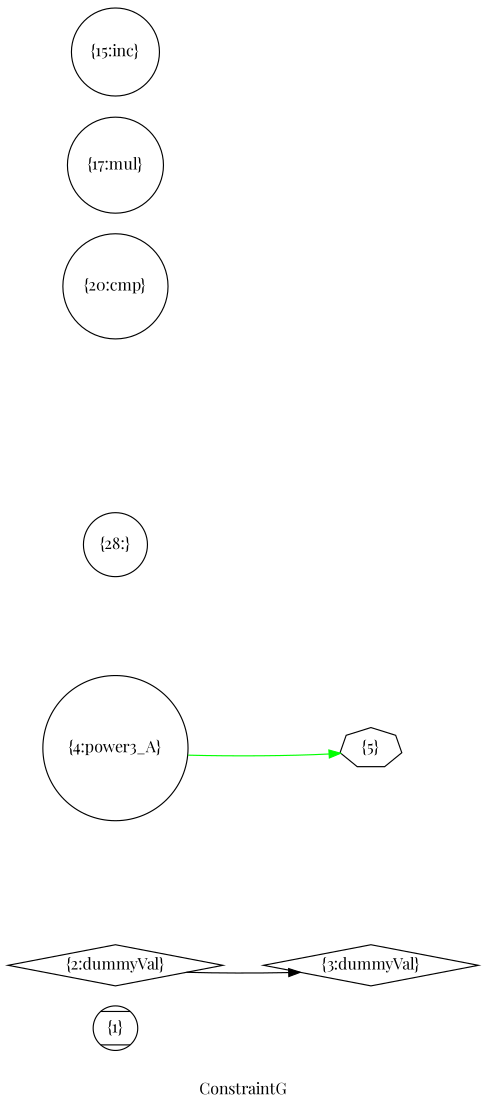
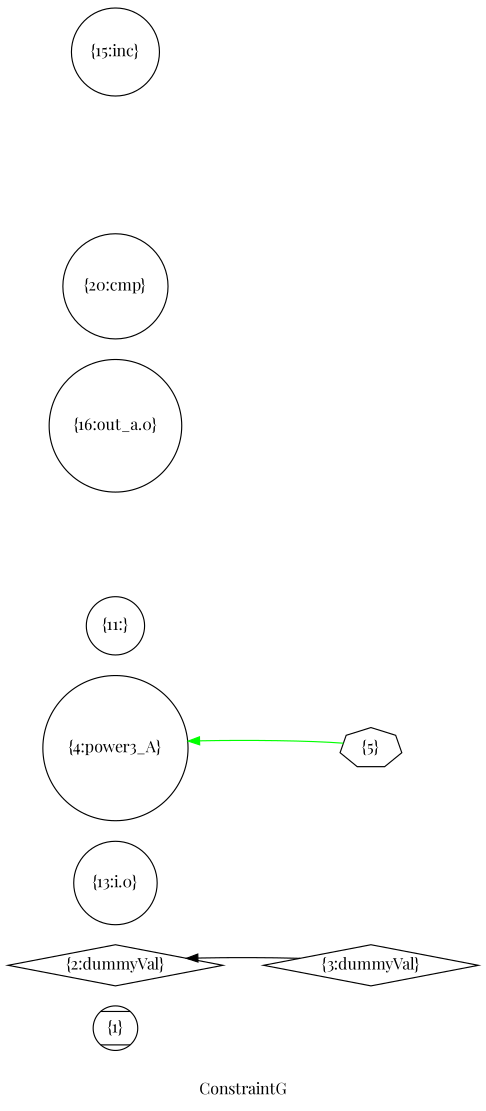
  digraph {
    fontname="Playfair Display"
    label=ConstraintG
    rankdir=LR
    node [fontname="Playfair Display" shape=circle]
    edge [fontname="Playfair Display"]
    n1 [label="{1}" shape=Mcircle]
    n2 [label="{2:dummyVal}" shape=diamond]
    n3 [label="{3:dummyVal}" shape=diamond]
+   n4 [label="{13:i.0}"]
    n5 [label="{4:power3_A}"]
-   n7 [label="{28:}"]
+   n6 [label="{11:}"]
+   n8 [label="{16:out_a.0}"]
    n9 [label="{20:cmp}"]
-   n10 [label="{17:mul}"]
    n11 [label="{5}" shape=septagon]
    n12 [label="{15:inc}"]
-   n2 -> n3 [color=black]
-   n5 -> n11 [color=green]
+   n3 -> n2 [color=black]
+   n11 -> n5 [color=green]
  }
